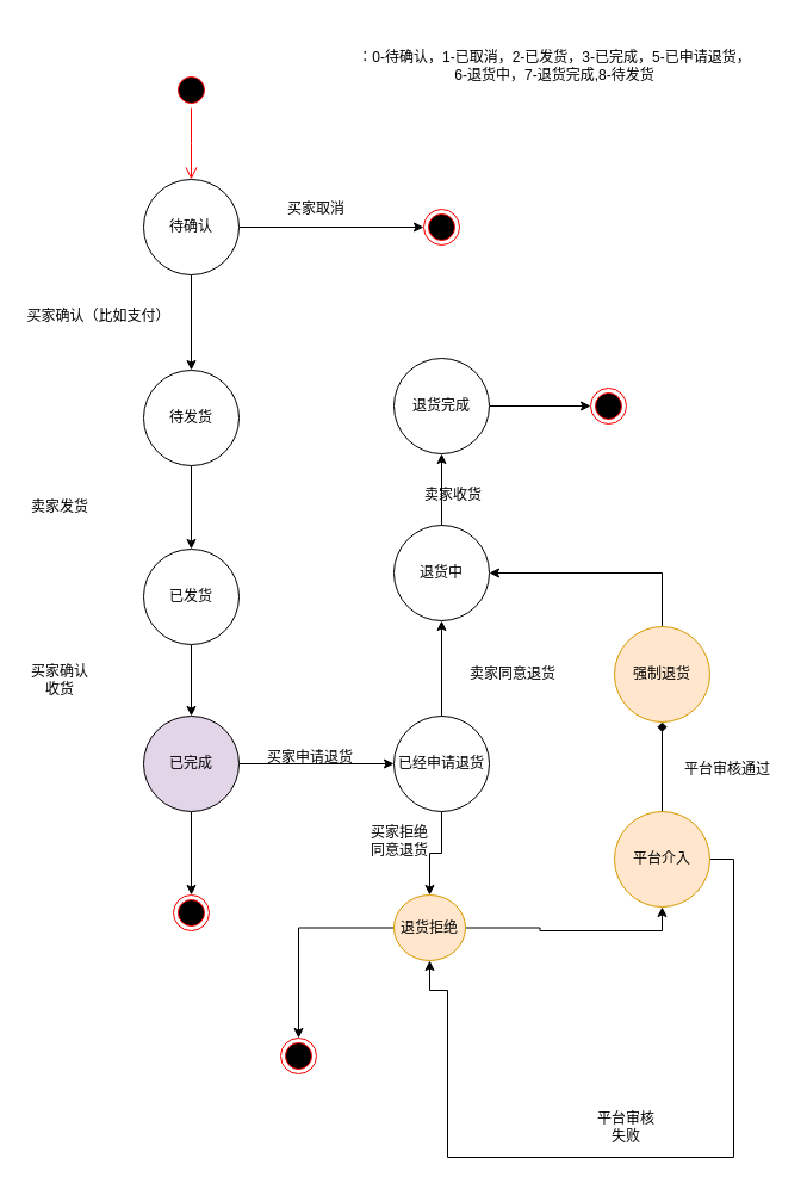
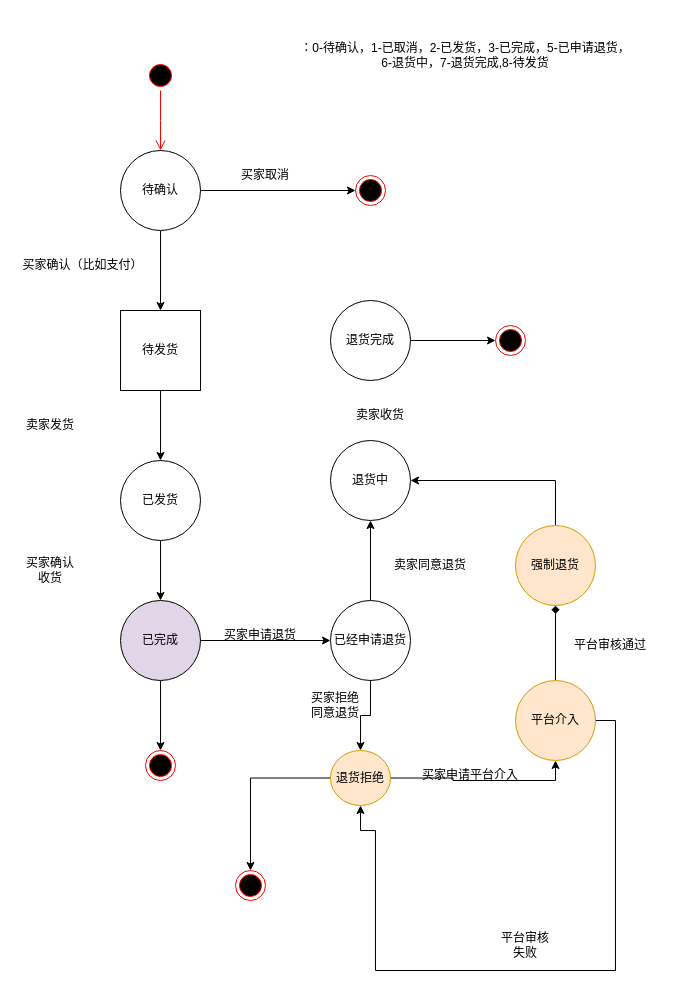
  <mxCell id="0" />
  <mxCell id="1" parent="0" />
  <mxCell id="2" value="" style="ellipse;html=1;shape=startState;fillColor=#000000;strokeColor=#ff0000;" vertex="1" parent="1"><mxGeometry x="145" y="60" width="30" height="30" as="geometry" /></mxCell>
  <mxCell id="3" value="" style="edgeStyle=orthogonalEdgeStyle;html=1;verticalAlign=bottom;endArrow=open;endSize=8;strokeColor=#ff0000;rounded=0;" edge="1" source="2" parent="1"><mxGeometry relative="1" as="geometry"><mxPoint x="160" y="150" as="targetPoint" /></mxGeometry></mxCell>
  <mxCell id="4" style="edgeStyle=orthogonalEdgeStyle;rounded=0;orthogonalLoop=1;jettySize=auto;html=1;exitX=1;exitY=0.5;exitDx=0;exitDy=0;entryX=0;entryY=0.5;entryDx=0;entryDy=0;" edge="1" parent="1" source="6" target="8"><mxGeometry relative="1" as="geometry" /></mxCell>
  <mxCell id="5" style="edgeStyle=orthogonalEdgeStyle;rounded=0;orthogonalLoop=1;jettySize=auto;html=1;exitX=0.5;exitY=1;exitDx=0;exitDy=0;entryX=0.5;entryY=0;entryDx=0;entryDy=0;" edge="1" parent="1" source="6" target="11"><mxGeometry relative="1" as="geometry" /></mxCell>
  <mxCell id="6" value="待确认" style="ellipse;whiteSpace=wrap;html=1;aspect=fixed;" vertex="1" parent="1"><mxGeometry x="120" y="150" width="80" height="80" as="geometry" /></mxCell>
  <mxCell id="7" value="：0-待确认，1-已取消，2-已发货，3-已完成，5-已申请退货，6-退货中，7-退货完成,8-待发货" style="text;html=1;align=center;verticalAlign=middle;whiteSpace=wrap;rounded=0;" vertex="1" parent="1"><mxGeometry x="295" y="20" width="340" height="70" as="geometry" /></mxCell>
  <mxCell id="8" value="" style="ellipse;html=1;shape=endState;fillColor=#000000;strokeColor=#ff0000;" vertex="1" parent="1"><mxGeometry x="355" y="175" width="30" height="30" as="geometry" /></mxCell>
  <mxCell id="9" value="买家取消" style="text;html=1;align=center;verticalAlign=middle;whiteSpace=wrap;rounded=0;" vertex="1" parent="1"><mxGeometry x="235" y="160" width="60" height="30" as="geometry" /></mxCell>
  <mxCell id="10" style="edgeStyle=orthogonalEdgeStyle;rounded=0;orthogonalLoop=1;jettySize=auto;html=1;exitX=0.5;exitY=1;exitDx=0;exitDy=0;" edge="1" parent="1" source="11" target="14"><mxGeometry relative="1" as="geometry" /></mxCell>
- <mxCell id="11" value="待发货" style="ellipse;whiteSpace=wrap;html=1;aspect=fixed;" vertex="1" parent="1"><mxGeometry x="120" y="310" width="80" height="80" as="geometry" /></mxCell>
+ <mxCell id="11" value="待发货" style="whiteSpace=wrap;html=1;aspect=fixed;rounded=0;" vertex="1" parent="1"><mxGeometry x="120" y="310" width="80" height="80" as="geometry" /></mxCell>
  <mxCell id="12" value="买家确认（比如支付）" style="text;html=1;align=center;verticalAlign=middle;whiteSpace=wrap;rounded=0;" vertex="1" parent="1"><mxGeometry x="20" y="250" width="125" height="30" as="geometry" /></mxCell>
  <mxCell id="13" style="edgeStyle=orthogonalEdgeStyle;rounded=0;orthogonalLoop=1;jettySize=auto;html=1;exitX=0.5;exitY=1;exitDx=0;exitDy=0;entryX=0.5;entryY=0;entryDx=0;entryDy=0;" edge="1" parent="1" source="14" target="17"><mxGeometry relative="1" as="geometry" /></mxCell>
  <mxCell id="14" value="已发货" style="ellipse;whiteSpace=wrap;html=1;aspect=fixed;" vertex="1" parent="1"><mxGeometry x="120" y="460" width="80" height="80" as="geometry" /></mxCell>
  <mxCell id="15" style="edgeStyle=orthogonalEdgeStyle;rounded=0;orthogonalLoop=1;jettySize=auto;html=1;exitX=1;exitY=0.5;exitDx=0;exitDy=0;entryX=0;entryY=0.5;entryDx=0;entryDy=0;" edge="1" parent="1" source="17" target="22"><mxGeometry relative="1" as="geometry" /></mxCell>
  <mxCell id="16" style="edgeStyle=orthogonalEdgeStyle;rounded=0;orthogonalLoop=1;jettySize=auto;html=1;exitX=0.5;exitY=1;exitDx=0;exitDy=0;entryX=0.5;entryY=0;entryDx=0;entryDy=0;" edge="1" parent="1" source="17" target="29"><mxGeometry relative="1" as="geometry" /></mxCell>
  <mxCell id="17" value="已完成" style="ellipse;whiteSpace=wrap;html=1;aspect=fixed;fillColor=#e1d5e7;" vertex="1" parent="1"><mxGeometry x="120" y="600" width="80" height="80" as="geometry" /></mxCell>
  <mxCell id="18" value="卖家发货" style="text;html=1;align=center;verticalAlign=middle;whiteSpace=wrap;rounded=0;" vertex="1" parent="1"><mxGeometry x="20" y="410" width="60" height="30" as="geometry" /></mxCell>
  <mxCell id="19" value="买家确认收货" style="text;html=1;align=center;verticalAlign=middle;whiteSpace=wrap;rounded=0;" vertex="1" parent="1"><mxGeometry x="20" y="555" width="60" height="30" as="geometry" /></mxCell>
  <mxCell id="20" style="edgeStyle=orthogonalEdgeStyle;rounded=0;orthogonalLoop=1;jettySize=auto;html=1;exitX=0.5;exitY=0;exitDx=0;exitDy=0;entryX=0.5;entryY=1;entryDx=0;entryDy=0;" edge="1" parent="1" source="22" target="25"><mxGeometry relative="1" as="geometry" /></mxCell>
  <mxCell id="21" style="edgeStyle=orthogonalEdgeStyle;rounded=0;orthogonalLoop=1;jettySize=auto;html=1;exitX=0.5;exitY=1;exitDx=0;exitDy=0;entryX=0.5;entryY=0;entryDx=0;entryDy=0;" edge="1" parent="1" source="22" target="33"><mxGeometry relative="1" as="geometry" /></mxCell>
  <mxCell id="22" value="已经申请退货" style="ellipse;whiteSpace=wrap;html=1;aspect=fixed;" vertex="1" parent="1"><mxGeometry x="330" y="600" width="80" height="80" as="geometry" /></mxCell>
  <mxCell id="23" value="买家申请退货" style="text;html=1;align=center;verticalAlign=middle;whiteSpace=wrap;rounded=0;" vertex="1" parent="1"><mxGeometry x="220" y="620" width="80" height="30" as="geometry" /></mxCell>
- <mxCell id="24" style="edgeStyle=orthogonalEdgeStyle;rounded=0;orthogonalLoop=1;jettySize=auto;html=1;exitX=0.5;exitY=0;exitDx=0;exitDy=0;entryX=0.5;entryY=1;entryDx=0;entryDy=0;" edge="1" parent="1" source="25" target="28"><mxGeometry relative="1" as="geometry" /></mxCell>
  <mxCell id="25" value="退货中" style="ellipse;whiteSpace=wrap;html=1;aspect=fixed;" vertex="1" parent="1"><mxGeometry x="330" y="440" width="80" height="80" as="geometry" /></mxCell>
  <mxCell id="26" value="卖家同意退货" style="text;html=1;align=center;verticalAlign=middle;whiteSpace=wrap;rounded=0;" vertex="1" parent="1"><mxGeometry x="385" y="555" width="90" height="20" as="geometry" /></mxCell>
  <mxCell id="27" style="edgeStyle=orthogonalEdgeStyle;rounded=0;orthogonalLoop=1;jettySize=auto;html=1;exitX=1;exitY=0.5;exitDx=0;exitDy=0;entryX=0;entryY=0.5;entryDx=0;entryDy=0;" edge="1" parent="1" source="28" target="30"><mxGeometry relative="1" as="geometry" /></mxCell>
  <mxCell id="28" value="退货完成" style="ellipse;whiteSpace=wrap;html=1;aspect=fixed;" vertex="1" parent="1"><mxGeometry x="330" y="300" width="80" height="80" as="geometry" /></mxCell>
  <mxCell id="29" value="" style="ellipse;html=1;shape=endState;fillColor=#000000;strokeColor=#ff0000;" vertex="1" parent="1"><mxGeometry x="145" y="750" width="30" height="30" as="geometry" /></mxCell>
  <mxCell id="30" value="" style="ellipse;html=1;shape=endState;fillColor=#000000;strokeColor=#ff0000;" vertex="1" parent="1"><mxGeometry x="495" y="325" width="30" height="30" as="geometry" /></mxCell>
  <mxCell id="31" style="edgeStyle=orthogonalEdgeStyle;rounded=0;orthogonalLoop=1;jettySize=auto;html=1;exitX=1;exitY=0.5;exitDx=0;exitDy=0;entryX=0.5;entryY=1;entryDx=0;entryDy=0;" edge="1" parent="1" source="33" target="37"><mxGeometry relative="1" as="geometry" /></mxCell>
  <mxCell id="32" style="edgeStyle=orthogonalEdgeStyle;rounded=0;orthogonalLoop=1;jettySize=auto;html=1;exitX=0;exitY=0.5;exitDx=0;exitDy=0;entryX=0.5;entryY=0;entryDx=0;entryDy=0;" edge="1" parent="1" source="33" target="44"><mxGeometry relative="1" as="geometry" /></mxCell>
  <mxCell id="33" value="退货拒绝" style="ellipse;whiteSpace=wrap;html=1;aspect=fixed;fillColor=#ffe6cc;strokeColor=#d79b00;" vertex="1" parent="1"><mxGeometry x="330" y="750" width="60" height="55" as="geometry" /></mxCell>
  <mxCell id="34" value="买家拒绝同意退货" style="text;html=1;align=center;verticalAlign=middle;whiteSpace=wrap;rounded=0;" vertex="1" parent="1"><mxGeometry x="305" y="690" width="60" height="30" as="geometry" /></mxCell>
  <mxCell id="35" style="edgeStyle=orthogonalEdgeStyle;rounded=0;orthogonalLoop=1;jettySize=auto;html=1;exitX=1;exitY=0.5;exitDx=0;exitDy=0;entryX=0.5;entryY=1;entryDx=0;entryDy=0;" edge="1" parent="1" source="37" target="33"><mxGeometry relative="1" as="geometry"><mxPoint x="685" y="720" as="targetPoint" /><Array as="points"><mxPoint x="615" y="720" /><mxPoint x="615" y="970" /><mxPoint x="375" y="970" /><mxPoint x="375" y="830" /></Array></mxGeometry></mxCell>
  <mxCell id="36" style="edgeStyle=orthogonalEdgeStyle;rounded=0;orthogonalLoop=1;jettySize=auto;html=1;exitX=0.5;exitY=0;exitDx=0;exitDy=0;endArrow=diamond;" edge="1" parent="1" source="37" target="40"><mxGeometry relative="1" as="geometry" /></mxCell>
  <mxCell id="37" value="平台介入" style="ellipse;whiteSpace=wrap;html=1;aspect=fixed;fillColor=#ffe6cc;strokeColor=#d79b00;" vertex="1" parent="1"><mxGeometry x="515" y="680" width="80" height="80" as="geometry" /></mxCell>
+ <mxCell id="38" value="买家申请平台介入" style="text;html=1;align=center;verticalAlign=middle;whiteSpace=wrap;rounded=0;" vertex="1" parent="1"><mxGeometry x="415" y="760" width="110" height="30" as="geometry" /></mxCell>
  <mxCell id="39" style="edgeStyle=orthogonalEdgeStyle;rounded=0;orthogonalLoop=1;jettySize=auto;html=1;exitX=0.5;exitY=0;exitDx=0;exitDy=0;entryX=1;entryY=0.5;entryDx=0;entryDy=0;" edge="1" parent="1" source="40" target="25"><mxGeometry relative="1" as="geometry" /></mxCell>
  <mxCell id="40" value="强制退货" style="ellipse;whiteSpace=wrap;html=1;aspect=fixed;fillColor=#ffe6cc;strokeColor=#d79b00;" vertex="1" parent="1"><mxGeometry x="515" y="525" width="80" height="80" as="geometry" /></mxCell>
  <mxCell id="41" value="平台审核失败" style="text;html=1;align=center;verticalAlign=middle;whiteSpace=wrap;rounded=0;" vertex="1" parent="1"><mxGeometry x="495" y="930" width="60" height="30" as="geometry" /></mxCell>
  <mxCell id="42" value="平台审核通过" style="text;html=1;align=center;verticalAlign=middle;whiteSpace=wrap;rounded=0;" vertex="1" parent="1"><mxGeometry x="565" y="630" width="90" height="30" as="geometry" /></mxCell>
  <mxCell id="43" value="卖家收货" style="text;html=1;align=center;verticalAlign=middle;whiteSpace=wrap;rounded=0;" vertex="1" parent="1"><mxGeometry x="350" y="400" width="60" height="30" as="geometry" /></mxCell>
  <mxCell id="44" value="" style="ellipse;html=1;shape=endState;fillColor=#000000;strokeColor=#ff0000;" vertex="1" parent="1"><mxGeometry x="235" y="870" width="30" height="30" as="geometry" /></mxCell>
